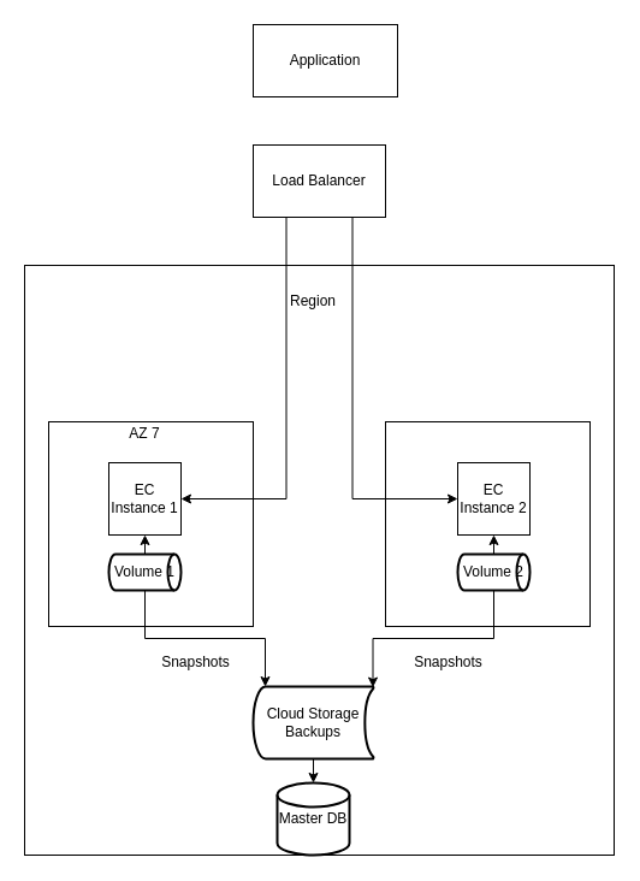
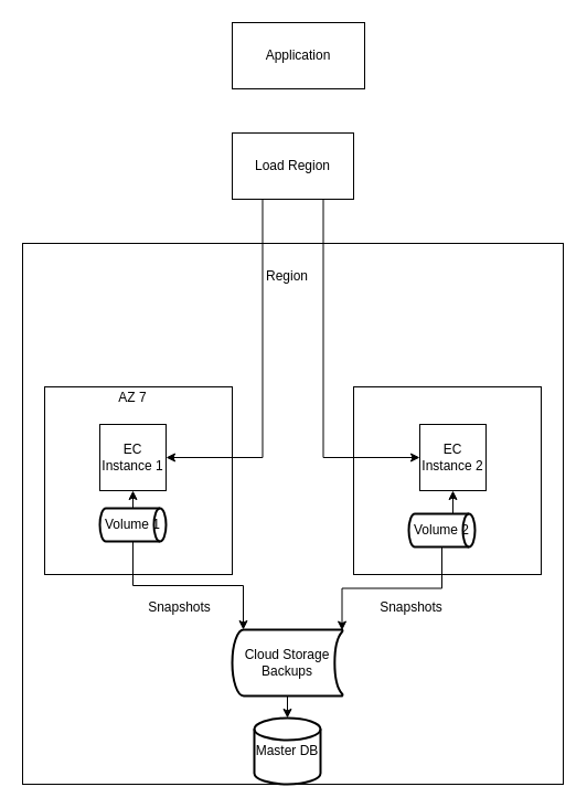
  <mxCell id="0" />
  <mxCell id="1" parent="0" />
  <mxCell id="2" value="" style="whiteSpace=wrap;html=1;aspect=fixed;" vertex="1" parent="1"><mxGeometry x="20" y="220" width="490" height="490" as="geometry" /></mxCell>
  <mxCell id="3" value="" style="whiteSpace=wrap;html=1;aspect=fixed;" vertex="1" parent="1"><mxGeometry x="320" y="350" width="170" height="170" as="geometry" /></mxCell>
  <mxCell id="4" value="" style="whiteSpace=wrap;html=1;aspect=fixed;" vertex="1" parent="1"><mxGeometry x="40" y="350" width="170" height="170" as="geometry" /></mxCell>
  <mxCell id="5" style="edgeStyle=orthogonalEdgeStyle;rounded=0;orthogonalLoop=1;jettySize=auto;html=1;exitX=0.25;exitY=1;exitDx=0;exitDy=0;entryX=1;entryY=0.5;entryDx=0;entryDy=0;" edge="1" parent="1" source="7" target="11"><mxGeometry relative="1" as="geometry" /></mxCell>
  <mxCell id="6" style="edgeStyle=orthogonalEdgeStyle;rounded=0;orthogonalLoop=1;jettySize=auto;html=1;exitX=0.75;exitY=1;exitDx=0;exitDy=0;entryX=0;entryY=0.5;entryDx=0;entryDy=0;" edge="1" parent="1" source="7" target="12"><mxGeometry relative="1" as="geometry" /></mxCell>
- <mxCell id="7" value="Load Balancer" style="rounded=0;whiteSpace=wrap;html=1;" vertex="1" parent="1"><mxGeometry x="210" y="120" width="110" height="60" as="geometry" /></mxCell>
+ <mxCell id="7" value="Load Region" style="rounded=0;whiteSpace=wrap;html=1;" vertex="1" parent="1"><mxGeometry x="210" y="120" width="110" height="60" as="geometry" /></mxCell>
  <mxCell id="8" value="Application" style="rounded=0;whiteSpace=wrap;html=1;" vertex="1" parent="1"><mxGeometry x="210" y="20" width="120" height="60" as="geometry" /></mxCell>
  <mxCell id="9" value="Master DB" style="strokeWidth=2;html=1;shape=mxgraph.flowchart.database;whiteSpace=wrap;" vertex="1" parent="1"><mxGeometry x="230" y="650" width="60" height="60" as="geometry" /></mxCell>
  <mxCell id="10" value="AZ 7" style="text;html=1;strokeColor=none;fillColor=none;align=center;verticalAlign=middle;whiteSpace=wrap;rounded=0;" vertex="1" parent="1"><mxGeometry x="95" y="350" width="50" height="20" as="geometry" /></mxCell>
  <mxCell id="11" value="EC Instance 1" style="whiteSpace=wrap;html=1;aspect=fixed;" vertex="1" parent="1"><mxGeometry x="90" y="384" width="60" height="60" as="geometry" /></mxCell>
  <mxCell id="12" value="EC Instance 2" style="whiteSpace=wrap;html=1;aspect=fixed;" vertex="1" parent="1"><mxGeometry x="380" y="384" width="60" height="60" as="geometry" /></mxCell>
  <mxCell id="13" style="edgeStyle=orthogonalEdgeStyle;rounded=0;orthogonalLoop=1;jettySize=auto;html=1;exitX=0.5;exitY=1;exitDx=0;exitDy=0;exitPerimeter=0;entryX=0.1;entryY=0;entryDx=0;entryDy=0;entryPerimeter=0;" edge="1" parent="1" source="15" target="20"><mxGeometry relative="1" as="geometry" /></mxCell>
  <mxCell id="14" style="edgeStyle=orthogonalEdgeStyle;rounded=0;orthogonalLoop=1;jettySize=auto;html=1;exitX=0.5;exitY=0;exitDx=0;exitDy=0;exitPerimeter=0;entryX=0.5;entryY=1;entryDx=0;entryDy=0;" edge="1" parent="1" source="15" target="11"><mxGeometry relative="1" as="geometry" /></mxCell>
  <mxCell id="15" value="Volume 1" style="strokeWidth=2;html=1;shape=mxgraph.flowchart.direct_data;whiteSpace=wrap;" vertex="1" parent="1"><mxGeometry x="90" y="460" width="60" height="30" as="geometry" /></mxCell>
  <mxCell id="16" style="edgeStyle=orthogonalEdgeStyle;rounded=0;orthogonalLoop=1;jettySize=auto;html=1;exitX=0.5;exitY=1;exitDx=0;exitDy=0;exitPerimeter=0;entryX=0.995;entryY=0.01;entryDx=0;entryDy=0;entryPerimeter=0;" edge="1" parent="1" source="18" target="20"><mxGeometry relative="1" as="geometry" /></mxCell>
  <mxCell id="17" style="edgeStyle=orthogonalEdgeStyle;rounded=0;orthogonalLoop=1;jettySize=auto;html=1;exitX=0.5;exitY=0;exitDx=0;exitDy=0;exitPerimeter=0;entryX=0.5;entryY=1;entryDx=0;entryDy=0;" edge="1" parent="1" source="18" target="12"><mxGeometry relative="1" as="geometry" /></mxCell>
- <mxCell id="18" value="Volume 2" style="strokeWidth=2;html=1;shape=mxgraph.flowchart.direct_data;whiteSpace=wrap;" vertex="1" parent="1"><mxGeometry x="380" y="460" width="60" height="30" as="geometry" /></mxCell>
+ <mxCell id="18" value="Volume 2" style="strokeWidth=2;html=1;shape=mxgraph.flowchart.direct_data;whiteSpace=wrap;" vertex="1" parent="1"><mxGeometry x="370" y="465" width="60" height="30" as="geometry" /></mxCell>
  <mxCell id="19" style="edgeStyle=orthogonalEdgeStyle;rounded=0;orthogonalLoop=1;jettySize=auto;html=1;exitX=0.5;exitY=1;exitDx=0;exitDy=0;exitPerimeter=0;entryX=0.5;entryY=0;entryDx=0;entryDy=0;entryPerimeter=0;" edge="1" parent="1" source="20" target="9"><mxGeometry relative="1" as="geometry" /></mxCell>
  <mxCell id="20" value="Cloud Storage Backups" style="strokeWidth=2;html=1;shape=mxgraph.flowchart.stored_data;whiteSpace=wrap;" vertex="1" parent="1"><mxGeometry x="210" y="570" width="100" height="60" as="geometry" /></mxCell>
  <mxCell id="21" value="Snapshots" style="text;html=1;strokeColor=none;fillColor=none;align=center;verticalAlign=middle;whiteSpace=wrap;rounded=0;" vertex="1" parent="1"><mxGeometry x="130" y="540" width="65" height="20" as="geometry" /></mxCell>
  <mxCell id="22" value="Snapshots" style="text;html=1;strokeColor=none;fillColor=none;align=center;verticalAlign=middle;whiteSpace=wrap;rounded=0;" vertex="1" parent="1"><mxGeometry x="340" y="540" width="65" height="20" as="geometry" /></mxCell>
  <mxCell id="23" value="Region" style="text;html=1;strokeColor=none;fillColor=none;align=center;verticalAlign=middle;whiteSpace=wrap;rounded=0;" vertex="1" parent="1"><mxGeometry x="240" y="240" width="40" height="20" as="geometry" /></mxCell>
